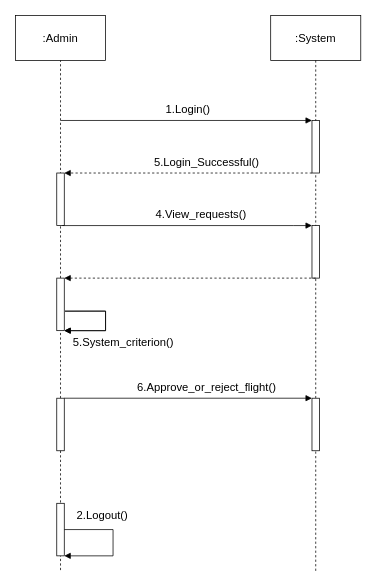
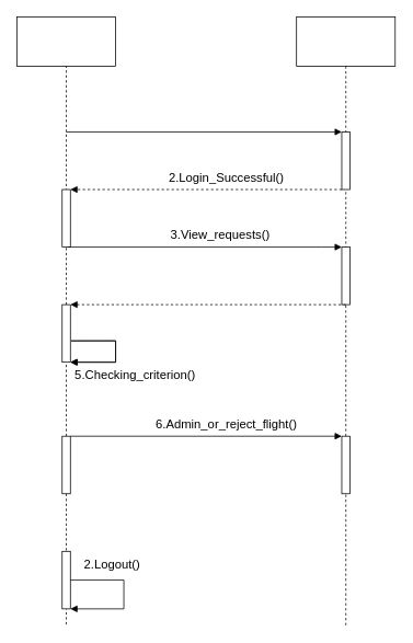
  <mxCell id="0" />
  <mxCell id="1" parent="0" />
  <mxCell id="2" value="" style="rounded=0;whiteSpace=wrap;html=1;" vertex="1" parent="1"><mxGeometry x="20" y="20" width="120" height="60" as="geometry" /></mxCell>
  <mxCell id="3" value="" style="rounded=0;whiteSpace=wrap;html=1;" vertex="1" parent="1"><mxGeometry x="360" y="20" width="120" height="60" as="geometry" /></mxCell>
  <mxCell id="4" value="" style="rounded=0;whiteSpace=wrap;html=1;" vertex="1" parent="1"><mxGeometry x="415" y="160" width="10" height="70" as="geometry" /></mxCell>
- <mxCell id="5" value="&lt;font style=&quot;font-size: 15px&quot;&gt;1.Login()&lt;/font&gt;" style="text;html=1;strokeColor=none;fillColor=none;align=center;verticalAlign=middle;whiteSpace=wrap;rounded=0;" vertex="1" parent="1"><mxGeometry x="220" y="130" width="60" height="30" as="geometry" /></mxCell>
  <mxCell id="6" value="" style="endArrow=none;dashed=1;html=1;rounded=0;fontSize=15;entryX=0.5;entryY=1;entryDx=0;entryDy=0;startArrow=none;" edge="1" parent="1" source="19" target="2"><mxGeometry width="50" height="50" relative="1" as="geometry"><mxPoint x="80" y="580" as="sourcePoint" /><mxPoint x="70" y="80" as="targetPoint" /></mxGeometry></mxCell>
  <mxCell id="7" value="" style="html=1;verticalAlign=bottom;labelBackgroundColor=none;endArrow=block;endFill=1;rounded=0;fontSize=15;entryX=0;entryY=0;entryDx=0;entryDy=0;" edge="1" parent="1" target="4"><mxGeometry width="160" relative="1" as="geometry"><mxPoint x="80" y="160" as="sourcePoint" /><mxPoint x="350" y="270" as="targetPoint" /></mxGeometry></mxCell>
  <mxCell id="8" value="" style="html=1;verticalAlign=bottom;labelBackgroundColor=none;endArrow=block;endFill=1;dashed=1;rounded=0;fontSize=15;exitX=0;exitY=1;exitDx=0;exitDy=0;entryX=1;entryY=0;entryDx=0;entryDy=0;" edge="1" parent="1" source="4" target="12"><mxGeometry width="160" relative="1" as="geometry"><mxPoint x="190" y="270" as="sourcePoint" /><mxPoint x="130" y="230" as="targetPoint" /></mxGeometry></mxCell>
- <mxCell id="9" value="&lt;font style=&quot;font-size: 15px&quot;&gt;5.Login_Successful()&lt;/font&gt;" style="text;html=1;strokeColor=none;fillColor=none;align=center;verticalAlign=middle;whiteSpace=wrap;rounded=0;" vertex="1" parent="1"><mxGeometry x="200" y="200" width="150" height="30" as="geometry" /></mxCell>
- <mxCell id="10" value="&lt;font style=&quot;font-size: 15px&quot;&gt;:Admin&lt;/font&gt;" style="text;html=1;strokeColor=none;fillColor=none;align=center;verticalAlign=middle;whiteSpace=wrap;rounded=0;" vertex="1" parent="1"><mxGeometry x="50" y="35" width="60" height="30" as="geometry" /></mxCell>
- <mxCell id="11" value="&lt;font style=&quot;font-size: 15px&quot;&gt;:System&lt;/font&gt;" style="text;html=1;strokeColor=none;fillColor=none;align=center;verticalAlign=middle;whiteSpace=wrap;rounded=0;" vertex="1" parent="1"><mxGeometry x="390" y="35" width="60" height="30" as="geometry" /></mxCell>
+ <mxCell id="9" value="&lt;font style=&quot;font-size: 15px&quot;&gt;2.Login_Successful()&lt;/font&gt;" style="text;html=1;strokeColor=none;fillColor=none;align=center;verticalAlign=middle;whiteSpace=wrap;rounded=0;" vertex="1" parent="1"><mxGeometry x="200" y="200" width="150" height="30" as="geometry" /></mxCell>
  <mxCell id="12" value="" style="rounded=0;whiteSpace=wrap;html=1;" vertex="1" parent="1"><mxGeometry x="75" y="230" width="10" height="70" as="geometry" /></mxCell>
  <mxCell id="13" value="" style="endArrow=none;dashed=1;html=1;rounded=0;fontSize=15;exitX=0.5;exitY=1;exitDx=0;exitDy=0;" edge="1" parent="1" source="3"><mxGeometry width="50" height="50" relative="1" as="geometry"><mxPoint x="250" y="290" as="sourcePoint" /><mxPoint x="420" y="160" as="targetPoint" /></mxGeometry></mxCell>
  <mxCell id="14" value="" style="html=1;verticalAlign=bottom;labelBackgroundColor=none;endArrow=block;endFill=1;rounded=0;fontSize=15;exitX=0.75;exitY=1;exitDx=0;exitDy=0;entryX=0;entryY=0;entryDx=0;entryDy=0;" edge="1" parent="1" source="12" target="17"><mxGeometry width="160" relative="1" as="geometry"><mxPoint x="190" y="270" as="sourcePoint" /><mxPoint x="390" y="300" as="targetPoint" /><Array as="points"><mxPoint x="390" y="300" /></Array></mxGeometry></mxCell>
  <mxCell id="15" value="" style="endArrow=none;dashed=1;html=1;rounded=0;fontSize=15;entryX=0.5;entryY=1;entryDx=0;entryDy=0;startArrow=none;" edge="1" parent="1" source="24" target="4"><mxGeometry width="50" height="50" relative="1" as="geometry"><mxPoint x="420" y="640" as="sourcePoint" /><mxPoint x="300" y="240" as="targetPoint" /></mxGeometry></mxCell>
- <mxCell id="16" value="&lt;div&gt;&lt;font style=&quot;font-size: 15px&quot;&gt;4.View_requests()&lt;/font&gt;&lt;/div&gt;" style="text;html=1;strokeColor=none;fillColor=none;align=center;verticalAlign=middle;whiteSpace=wrap;rounded=0;" vertex="1" parent="1"><mxGeometry x="200" y="270" width="135" height="30" as="geometry" /></mxCell>
+ <mxCell id="16" value="&lt;div&gt;&lt;font style=&quot;font-size: 15px&quot;&gt;3.View_requests()&lt;/font&gt;&lt;/div&gt;" style="text;html=1;strokeColor=none;fillColor=none;align=center;verticalAlign=middle;whiteSpace=wrap;rounded=0;" vertex="1" parent="1"><mxGeometry x="200" y="270" width="135" height="30" as="geometry" /></mxCell>
  <mxCell id="17" value="" style="rounded=0;whiteSpace=wrap;html=1;" vertex="1" parent="1"><mxGeometry x="415" y="300" width="10" height="70" as="geometry" /></mxCell>
  <mxCell id="18" value="" style="html=1;verticalAlign=bottom;labelBackgroundColor=none;endArrow=block;endFill=1;dashed=1;rounded=0;fontSize=15;exitX=0.5;exitY=1;exitDx=0;exitDy=0;entryX=1;entryY=0;entryDx=0;entryDy=0;" edge="1" parent="1" source="17" target="19"><mxGeometry width="160" relative="1" as="geometry"><mxPoint x="190" y="270" as="sourcePoint" /><mxPoint x="110" y="370" as="targetPoint" /></mxGeometry></mxCell>
  <mxCell id="19" value="" style="rounded=0;whiteSpace=wrap;html=1;" vertex="1" parent="1"><mxGeometry x="75" y="370" width="10" height="70" as="geometry" /></mxCell>
  <mxCell id="20" value="" style="endArrow=none;dashed=1;html=1;rounded=0;fontSize=15;entryX=0.5;entryY=1;entryDx=0;entryDy=0;startArrow=none;" edge="1" parent="1" source="26" target="19"><mxGeometry width="50" height="50" relative="1" as="geometry"><mxPoint x="80" y="580" as="sourcePoint" /><mxPoint x="80" y="80" as="targetPoint" /></mxGeometry></mxCell>
  <mxCell id="21" value="" style="html=1;verticalAlign=bottom;labelBackgroundColor=none;endArrow=block;endFill=1;rounded=0;fontSize=15;exitX=1.1;exitY=0.629;exitDx=0;exitDy=0;exitPerimeter=0;entryX=1;entryY=1;entryDx=0;entryDy=0;" edge="1" parent="1" source="19" target="19"><mxGeometry width="160" relative="1" as="geometry"><mxPoint x="100" y="440" as="sourcePoint" /><mxPoint x="110" y="440" as="targetPoint" /><Array as="points"><mxPoint x="140" y="414" /><mxPoint x="140" y="440" /></Array></mxGeometry></mxCell>
- <mxCell id="22" value="&lt;div&gt;&lt;font style=&quot;font-size: 15px&quot;&gt;5.System_criterion()&lt;/font&gt;&lt;/div&gt;" style="text;html=1;strokeColor=none;fillColor=none;align=center;verticalAlign=middle;whiteSpace=wrap;rounded=0;" vertex="1" parent="1"><mxGeometry x="85" y="440" width="157.5" height="30" as="geometry" /></mxCell>
+ <mxCell id="22" value="&lt;div&gt;&lt;font style=&quot;font-size: 15px&quot;&gt;5.Checking_criterion()&lt;/font&gt;&lt;/div&gt;" style="text;html=1;strokeColor=none;fillColor=none;align=center;verticalAlign=middle;whiteSpace=wrap;rounded=0;" vertex="1" parent="1"><mxGeometry x="85" y="440" width="157.5" height="30" as="geometry" /></mxCell>
  <mxCell id="23" value="" style="html=1;verticalAlign=bottom;labelBackgroundColor=none;endArrow=block;endFill=1;rounded=0;fontSize=15;exitX=1;exitY=0;exitDx=0;exitDy=0;entryX=0;entryY=0;entryDx=0;entryDy=0;" edge="1" parent="1" source="26" target="24"><mxGeometry width="160" relative="1" as="geometry"><mxPoint x="180" y="390" as="sourcePoint" /><mxPoint x="410" y="500" as="targetPoint" /></mxGeometry></mxCell>
  <mxCell id="24" value="" style="rounded=0;whiteSpace=wrap;html=1;" vertex="1" parent="1"><mxGeometry x="415" y="530" width="10" height="70" as="geometry" /></mxCell>
  <mxCell id="25" value="" style="endArrow=none;dashed=1;html=1;rounded=0;fontSize=15;entryX=0.5;entryY=1;entryDx=0;entryDy=0;" edge="1" parent="1" target="24"><mxGeometry width="50" height="50" relative="1" as="geometry"><mxPoint x="420" y="760" as="sourcePoint" /><mxPoint x="420" y="230" as="targetPoint" /></mxGeometry></mxCell>
  <mxCell id="26" value="" style="rounded=0;whiteSpace=wrap;html=1;" vertex="1" parent="1"><mxGeometry x="75" y="530" width="10" height="70" as="geometry" /></mxCell>
  <mxCell id="27" value="" style="endArrow=none;dashed=1;html=1;rounded=0;fontSize=15;exitX=0.5;exitY=1;exitDx=0;exitDy=0;" edge="1" parent="1" source="26"><mxGeometry width="50" height="50" relative="1" as="geometry"><mxPoint x="80" y="520" as="sourcePoint" /><mxPoint x="80" y="760" as="targetPoint" /></mxGeometry></mxCell>
- <mxCell id="28" value="&lt;div&gt;&lt;font style=&quot;font-size: 15px&quot;&gt;6.Approve_or_reject_flight()&lt;/font&gt;&lt;/div&gt;" style="text;html=1;strokeColor=none;fillColor=none;align=center;verticalAlign=middle;whiteSpace=wrap;rounded=0;" vertex="1" parent="1"><mxGeometry x="176" y="500" width="197.5" height="30" as="geometry" /></mxCell>
+ <mxCell id="28" value="&lt;div&gt;&lt;font style=&quot;font-size: 15px&quot;&gt;6.Admin_or_reject_flight()&lt;/font&gt;&lt;/div&gt;" style="text;html=1;strokeColor=none;fillColor=none;align=center;verticalAlign=middle;whiteSpace=wrap;rounded=0;" vertex="1" parent="1"><mxGeometry x="176" y="500" width="197.5" height="30" as="geometry" /></mxCell>
  <mxCell id="29" value="" style="html=1;verticalAlign=bottom;labelBackgroundColor=none;endArrow=block;endFill=1;rounded=0;fontSize=15;exitX=1.1;exitY=0.629;exitDx=0;exitDy=0;exitPerimeter=0;entryX=1;entryY=1;entryDx=0;entryDy=0;" edge="1" parent="1" source="19" target="19"><mxGeometry width="160" relative="1" as="geometry"><mxPoint x="86" y="414.03" as="sourcePoint" /><mxPoint x="85" y="440" as="targetPoint" /><Array as="points"><mxPoint x="110" y="414" /><mxPoint x="140" y="414" /><mxPoint x="140" y="440" /></Array></mxGeometry></mxCell>
  <mxCell id="30" value="" style="rounded=0;whiteSpace=wrap;html=1;" vertex="1" parent="1"><mxGeometry x="75" y="670" width="10" height="70" as="geometry" /></mxCell>
  <mxCell id="31" value="" style="html=1;verticalAlign=bottom;labelBackgroundColor=none;endArrow=block;endFill=1;rounded=0;fontSize=15;exitX=1;exitY=0.5;exitDx=0;exitDy=0;entryX=1;entryY=1;entryDx=0;entryDy=0;" edge="1" parent="1" source="30" target="30"><mxGeometry width="160" relative="1" as="geometry"><mxPoint x="210" y="570" as="sourcePoint" /><mxPoint x="100" y="740" as="targetPoint" /><Array as="points"><mxPoint x="150" y="705" /><mxPoint x="150" y="740" /></Array></mxGeometry></mxCell>
  <mxCell id="32" value="&lt;div&gt;&lt;font style=&quot;font-size: 15px&quot;&gt;2.Logout()&lt;/font&gt;&lt;/div&gt;" style="text;html=1;strokeColor=none;fillColor=none;align=center;verticalAlign=middle;whiteSpace=wrap;rounded=0;" vertex="1" parent="1"><mxGeometry x="96" y="670" width="80" height="30" as="geometry" /></mxCell>
